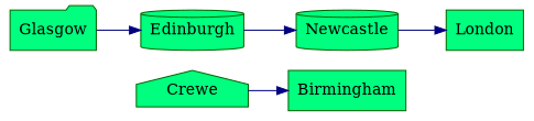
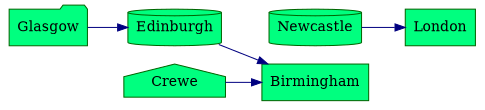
  digraph {
    rankdir=LR
    node [color=darkgreen fillcolor=springgreen shape=cylinder style=filled]
    edge [color=navy fontcolor=navy]
    Glasgow [shape=folder]
    Edinburgh
    Newcastle
    Crewe [shape=house]
    Birmingham [shape=box]
    London [shape=box]
    Glasgow -> Edinburgh
-   Edinburgh -> Newcastle
+   Edinburgh -> Birmingham
    Newcastle -> London
    Crewe -> Birmingham
  }
